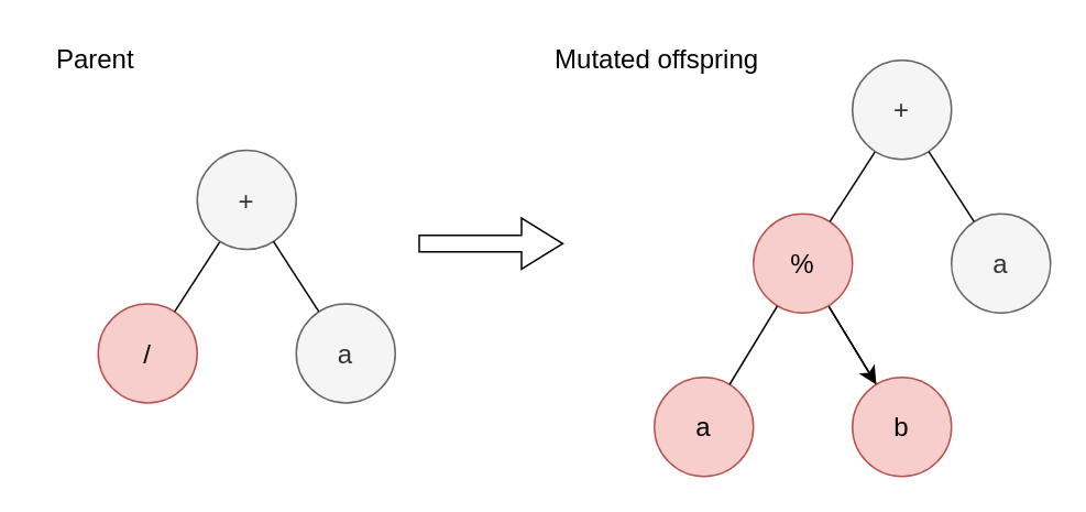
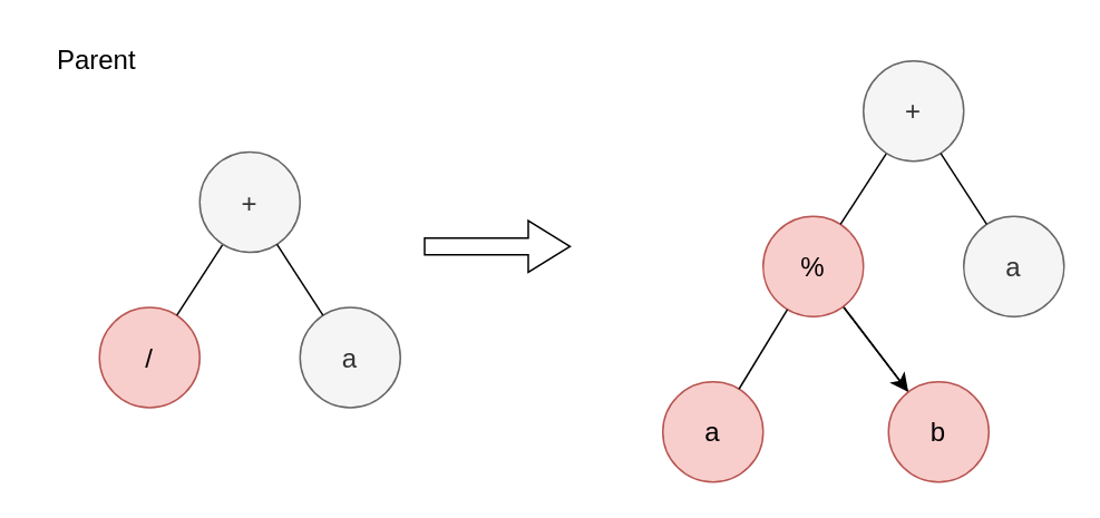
  <mxCell id="0" />
  <mxCell id="1" parent="0" />
  <mxCell id="2" value="/" style="ellipse;whiteSpace=wrap;html=1;fontSize=16;fillColor=#f8cecc;strokeColor=#b85450;" vertex="1" parent="1"><mxGeometry x="59" y="183.5" width="60" height="60" as="geometry" /></mxCell>
  <mxCell id="3" style="edgeStyle=none;curved=1;rounded=0;orthogonalLoop=1;jettySize=auto;html=1;entryX=1;entryY=0.5;entryDx=0;entryDy=0;fontSize=16;startSize=8;endSize=8;" edge="1" parent="1" source="2" target="2"><mxGeometry relative="1" as="geometry" /></mxCell>
  <mxCell id="4" value="" style="edgeStyle=none;curved=1;rounded=0;orthogonalLoop=1;jettySize=auto;html=1;fontSize=16;startSize=8;endSize=8;endArrow=none;endFill=0;" edge="1" parent="1" source="5" target="2"><mxGeometry relative="1" as="geometry" /></mxCell>
  <mxCell id="5" value="+" style="ellipse;whiteSpace=wrap;html=1;fontSize=16;fillColor=#f5f5f5;fontColor=#333333;strokeColor=#666666;" vertex="1" parent="1"><mxGeometry x="119" y="90.5" width="60" height="60" as="geometry" /></mxCell>
  <mxCell id="6" value="a" style="ellipse;whiteSpace=wrap;html=1;fontSize=16;fillColor=#f5f5f5;fontColor=#333333;strokeColor=#666666;" vertex="1" parent="1"><mxGeometry x="179" y="183.5" width="60" height="60" as="geometry" /></mxCell>
  <mxCell id="7" value="" style="edgeStyle=none;curved=1;rounded=0;orthogonalLoop=1;jettySize=auto;html=1;fontSize=16;startSize=8;endSize=8;endArrow=none;endFill=0;" edge="1" parent="1" source="5" target="6"><mxGeometry relative="1" as="geometry"><mxPoint x="293" y="136.5" as="sourcePoint" /><mxPoint x="265" y="179.5" as="targetPoint" /></mxGeometry></mxCell>
  <mxCell id="8" value="Parent" style="text;html=1;align=center;verticalAlign=middle;whiteSpace=wrap;rounded=0;fontSize=16;" vertex="1" parent="1"><mxGeometry x="20" y="20" width="75" height="30" as="geometry" /></mxCell>
  <mxCell id="9" value="" style="edgeStyle=none;curved=1;rounded=0;orthogonalLoop=1;jettySize=auto;html=1;fontSize=16;startSize=8;endSize=8;" edge="1" source="11" target="17" parent="1"><mxGeometry relative="1" as="geometry" /></mxCell>
  <mxCell id="10" value="" style="edgeStyle=none;curved=1;rounded=0;orthogonalLoop=1;jettySize=auto;html=1;fontSize=16;startSize=8;endSize=8;endArrow=none;endFill=0;" edge="1" source="11" target="17" parent="1"><mxGeometry relative="1" as="geometry" /></mxCell>
  <mxCell id="11" value="%" style="ellipse;whiteSpace=wrap;html=1;fontSize=16;fillColor=#f8cecc;strokeColor=#b85450;" vertex="1" parent="1"><mxGeometry x="456" y="129" width="60" height="60" as="geometry" /></mxCell>
  <mxCell id="12" style="edgeStyle=none;curved=1;rounded=0;orthogonalLoop=1;jettySize=auto;html=1;entryX=1;entryY=0.5;entryDx=0;entryDy=0;fontSize=16;startSize=8;endSize=8;" edge="1" source="11" target="11" parent="1"><mxGeometry relative="1" as="geometry" /></mxCell>
  <mxCell id="13" value="" style="edgeStyle=none;curved=1;rounded=0;orthogonalLoop=1;jettySize=auto;html=1;fontSize=16;startSize=8;endSize=8;endArrow=none;endFill=0;" edge="1" source="14" target="11" parent="1"><mxGeometry relative="1" as="geometry" /></mxCell>
  <mxCell id="14" value="+" style="ellipse;whiteSpace=wrap;html=1;fontSize=16;fillColor=#f5f5f5;fontColor=#333333;strokeColor=#666666;" vertex="1" parent="1"><mxGeometry x="516" y="36" width="60" height="60" as="geometry" /></mxCell>
  <mxCell id="15" value="a" style="ellipse;whiteSpace=wrap;html=1;fontSize=16;fillColor=#f5f5f5;fontColor=#333333;strokeColor=#666666;" vertex="1" parent="1"><mxGeometry x="576" y="129" width="60" height="60" as="geometry" /></mxCell>
  <mxCell id="16" value="a" style="ellipse;whiteSpace=wrap;html=1;fontSize=16;fillColor=#f8cecc;strokeColor=#b85450;" vertex="1" parent="1"><mxGeometry x="396" y="228" width="60" height="60" as="geometry" /></mxCell>
- <mxCell id="17" value="b" style="ellipse;whiteSpace=wrap;html=1;fontSize=16;fillColor=#f8cecc;strokeColor=#b85450;" vertex="1" parent="1"><mxGeometry x="516" y="228" width="60" height="60" as="geometry" /></mxCell>
+ <mxCell id="17" value="b" style="ellipse;whiteSpace=wrap;html=1;fontSize=16;fillColor=#f8cecc;strokeColor=#b85450;" vertex="1" parent="1"><mxGeometry x="531" y="228" width="60" height="60" as="geometry" /></mxCell>
  <mxCell id="18" value="" style="edgeStyle=none;curved=1;rounded=0;orthogonalLoop=1;jettySize=auto;html=1;fontSize=16;startSize=8;endSize=8;endArrow=none;endFill=0;" edge="1" source="11" target="16" parent="1"><mxGeometry relative="1" as="geometry"><mxPoint x="425" y="189" as="sourcePoint" /><mxPoint x="454" y="236" as="targetPoint" /></mxGeometry></mxCell>
  <mxCell id="19" value="" style="edgeStyle=none;curved=1;rounded=0;orthogonalLoop=1;jettySize=auto;html=1;fontSize=16;startSize=8;endSize=8;endArrow=none;endFill=0;" edge="1" source="14" target="15" parent="1"><mxGeometry relative="1" as="geometry"><mxPoint x="690" y="82" as="sourcePoint" /><mxPoint x="662" y="125" as="targetPoint" /></mxGeometry></mxCell>
- <mxCell id="20" value="&amp;nbsp;Mutated offspring" style="text;html=1;align=center;verticalAlign=middle;whiteSpace=wrap;rounded=0;fontSize=16;" vertex="1" parent="1"><mxGeometry x="321" y="20" width="149" height="30" as="geometry" /></mxCell>
  <mxCell id="21" value="" style="shape=flexArrow;endArrow=classic;html=1;rounded=0;fontSize=12;startSize=8;endSize=8;curved=1;" edge="1" parent="1"><mxGeometry width="50" height="50" relative="1" as="geometry"><mxPoint x="253" y="147" as="sourcePoint" /><mxPoint x="341" y="147" as="targetPoint" /></mxGeometry></mxCell>
